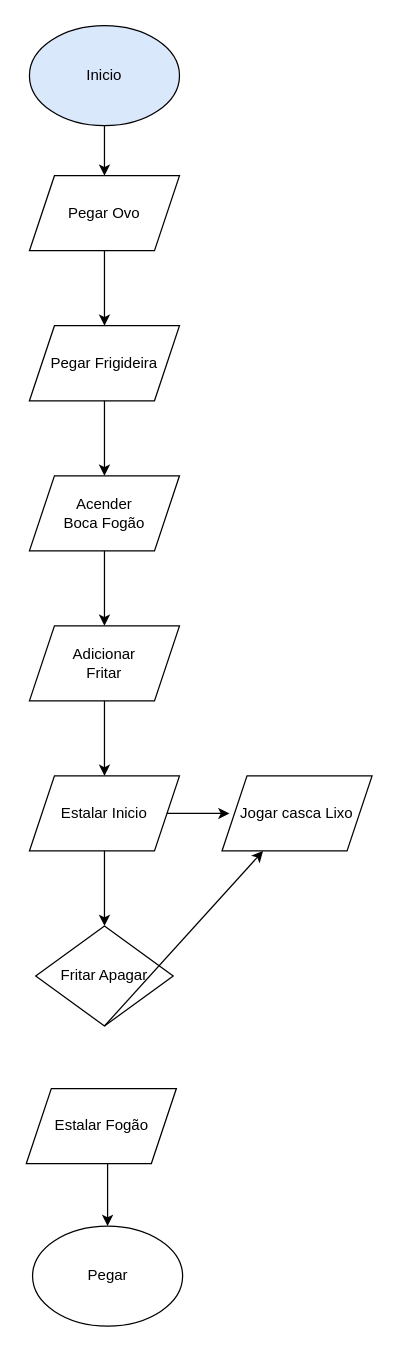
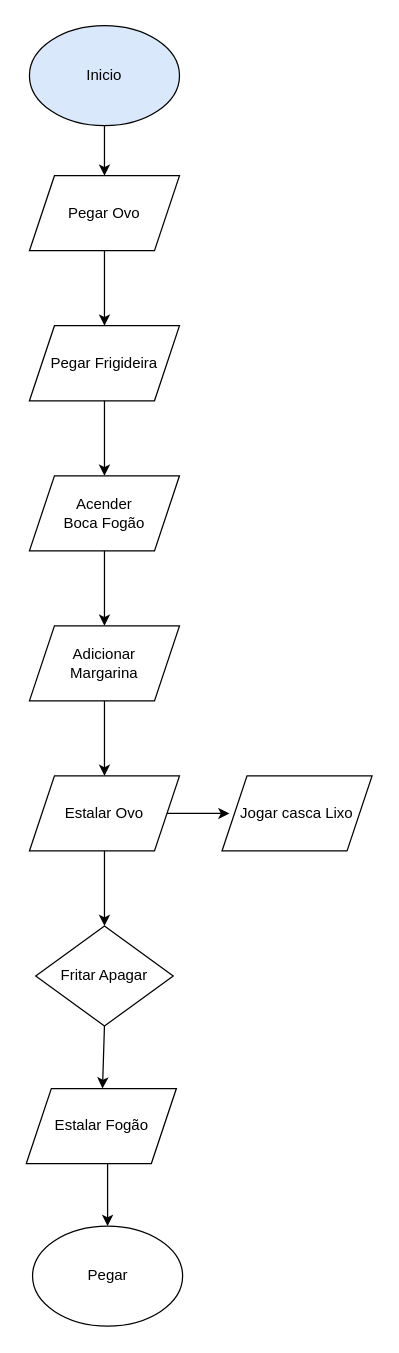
  <mxCell id="0" />
  <mxCell id="1" parent="0" />
  <mxCell id="2" value="" style="endArrow=classic;html=1;exitX=0.5;exitY=1;exitDx=0;exitDy=0;" edge="1" parent="1"><mxGeometry width="50" height="50" relative="1" as="geometry"><mxPoint x="83" y="90" as="sourcePoint" /><mxPoint x="83" y="140" as="targetPoint" /></mxGeometry></mxCell>
  <mxCell id="3" value="Pegar Ovo" style="shape=parallelogram;perimeter=parallelogramPerimeter;whiteSpace=wrap;html=1;fixedSize=1;" vertex="1" parent="1"><mxGeometry x="23" y="140" width="120" height="60" as="geometry" /></mxCell>
  <mxCell id="4" value="" style="endArrow=classic;html=1;" edge="1" parent="1"><mxGeometry width="50" height="50" relative="1" as="geometry"><mxPoint x="83" y="200" as="sourcePoint" /><mxPoint x="83" y="260" as="targetPoint" /><Array as="points"><mxPoint x="83" y="220" /></Array></mxGeometry></mxCell>
  <mxCell id="5" value="Pegar Frigideira" style="shape=parallelogram;perimeter=parallelogramPerimeter;whiteSpace=wrap;html=1;fixedSize=1;" vertex="1" parent="1"><mxGeometry x="23" y="260" width="120" height="60" as="geometry" /></mxCell>
  <mxCell id="6" value="" style="endArrow=classic;html=1;" edge="1" parent="1"><mxGeometry width="50" height="50" relative="1" as="geometry"><mxPoint x="83" y="320" as="sourcePoint" /><mxPoint x="83" y="380" as="targetPoint" /><Array as="points"><mxPoint x="83" y="340" /></Array></mxGeometry></mxCell>
  <mxCell id="7" value="&lt;div&gt;Acender &lt;br&gt;&lt;/div&gt;&lt;div&gt;Boca Fogão&lt;/div&gt;" style="shape=parallelogram;perimeter=parallelogramPerimeter;whiteSpace=wrap;html=1;fixedSize=1;" vertex="1" parent="1"><mxGeometry x="23" y="380" width="120" height="60" as="geometry" /></mxCell>
  <mxCell id="8" value="" style="endArrow=classic;html=1;" edge="1" parent="1"><mxGeometry width="50" height="50" relative="1" as="geometry"><mxPoint x="83" y="440" as="sourcePoint" /><mxPoint x="83" y="500" as="targetPoint" /><Array as="points"><mxPoint x="83" y="460" /></Array></mxGeometry></mxCell>
- <mxCell id="9" value="&lt;div&gt;Adicionar&lt;/div&gt;&lt;div&gt; Fritar&lt;br&gt;&lt;/div&gt;" style="shape=parallelogram;perimeter=parallelogramPerimeter;whiteSpace=wrap;html=1;fixedSize=1;" vertex="1" parent="1"><mxGeometry x="23" y="500" width="120" height="60" as="geometry" /></mxCell>
+ <mxCell id="9" value="&lt;div&gt;Adicionar&lt;/div&gt;&lt;div&gt; Margarina&lt;br&gt;&lt;/div&gt;" style="shape=parallelogram;perimeter=parallelogramPerimeter;whiteSpace=wrap;html=1;fixedSize=1;" vertex="1" parent="1"><mxGeometry x="23" y="500" width="120" height="60" as="geometry" /></mxCell>
  <mxCell id="10" value="" style="endArrow=classic;html=1;" edge="1" parent="1"><mxGeometry width="50" height="50" relative="1" as="geometry"><mxPoint x="83" y="560" as="sourcePoint" /><mxPoint x="83" y="620" as="targetPoint" /><Array as="points"><mxPoint x="83" y="580" /></Array></mxGeometry></mxCell>
  <mxCell id="11" value="Inicio" style="ellipse;whiteSpace=wrap;html=1;fillColor=#dae8fc;" vertex="1" parent="1"><mxGeometry x="23" width="120" height="80" as="geometry" y="20" /></mxCell>
- <mxCell id="12" value="Estalar Inicio" style="shape=parallelogram;perimeter=parallelogramPerimeter;whiteSpace=wrap;html=1;fixedSize=1;" vertex="1" parent="1"><mxGeometry x="23" y="620" width="120" height="60" as="geometry" /></mxCell>
+ <mxCell id="12" value="Estalar Ovo" style="shape=parallelogram;perimeter=parallelogramPerimeter;whiteSpace=wrap;html=1;fixedSize=1;" vertex="1" parent="1"><mxGeometry x="23" y="620" width="120" height="60" as="geometry" /></mxCell>
  <mxCell id="13" value="" style="endArrow=classic;html=1;" edge="1" parent="1"><mxGeometry width="50" height="50" relative="1" as="geometry"><mxPoint x="83" y="680" as="sourcePoint" /><mxPoint x="83" y="740" as="targetPoint" /><Array as="points"><mxPoint x="83" y="700" /></Array></mxGeometry></mxCell>
  <mxCell id="14" value="Fritar Apagar" style="rhombus;whiteSpace=wrap;html=1;" vertex="1" parent="1"><mxGeometry x="28" y="740" width="110" height="80" as="geometry" /></mxCell>
  <mxCell id="15" value="" style="endArrow=classic;html=1;exitX=1;exitY=0.5;exitDx=0;exitDy=0;" edge="1" parent="1" source="12"><mxGeometry width="50" height="50" relative="1" as="geometry"><mxPoint x="213" y="850" as="sourcePoint" /><mxPoint x="183" y="650" as="targetPoint" /></mxGeometry></mxCell>
  <mxCell id="16" value="Jogar casca Lixo" style="shape=parallelogram;perimeter=parallelogramPerimeter;whiteSpace=wrap;html=1;fixedSize=1;" vertex="1" parent="1"><mxGeometry x="177" y="620" width="120" height="60" as="geometry" /></mxCell>
  <mxCell id="17" value="Pegar" style="ellipse;whiteSpace=wrap;html=1;" vertex="1" parent="1"><mxGeometry x="25.5" y="980" width="120" height="80" as="geometry" /></mxCell>
  <mxCell id="18" value="" style="endArrow=classic;html=1;entryX=0.5;entryY=0;entryDx=0;entryDy=0;" edge="1" parent="1" target="17"><mxGeometry width="50" height="50" relative="1" as="geometry"><mxPoint x="85.5" y="930" as="sourcePoint" /><mxPoint x="265.5" y="830" as="targetPoint" /></mxGeometry></mxCell>
  <mxCell id="19" value="Estalar Fogão" style="shape=parallelogram;perimeter=parallelogramPerimeter;whiteSpace=wrap;html=1;fixedSize=1;" vertex="1" parent="1"><mxGeometry x="20.5" y="870" width="120" height="60" as="geometry" /></mxCell>
- <mxCell id="20" value="" style="endArrow=classic;html=1;exitX=0.5;exitY=1;exitDx=0;exitDy=0;" edge="1" parent="1" source="14" target="16"><mxGeometry width="50" height="50" relative="1" as="geometry"><mxPoint x="213" y="850" as="sourcePoint" /><mxPoint x="263" y="800" as="targetPoint" /></mxGeometry></mxCell>
+ <mxCell id="20" value="" style="endArrow=classic;html=1;exitX=0.5;exitY=1;exitDx=0;exitDy=0;" edge="1" parent="1" source="14" target="19"><mxGeometry width="50" height="50" relative="1" as="geometry"><mxPoint x="213" y="850" as="sourcePoint" /><mxPoint x="263" y="800" as="targetPoint" /></mxGeometry></mxCell>
